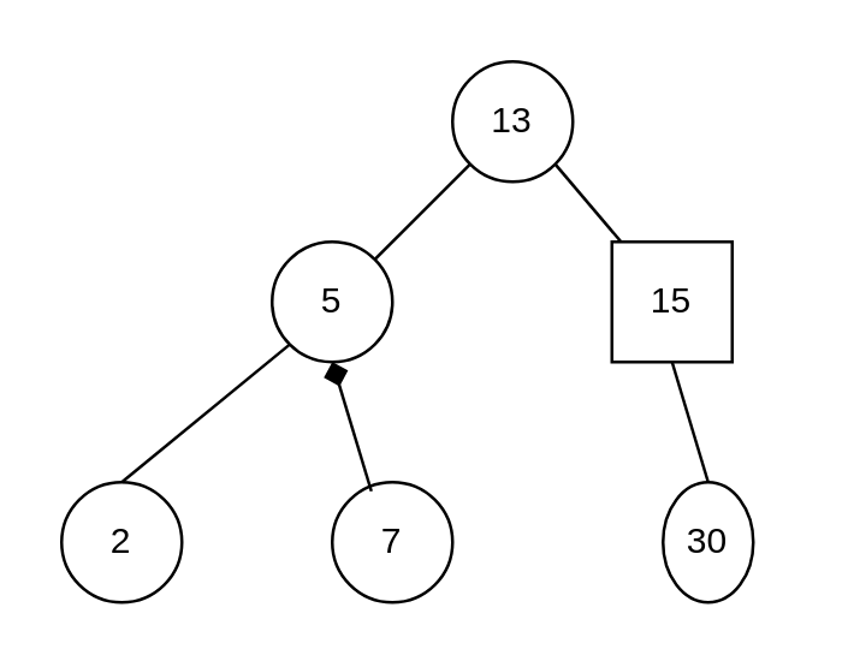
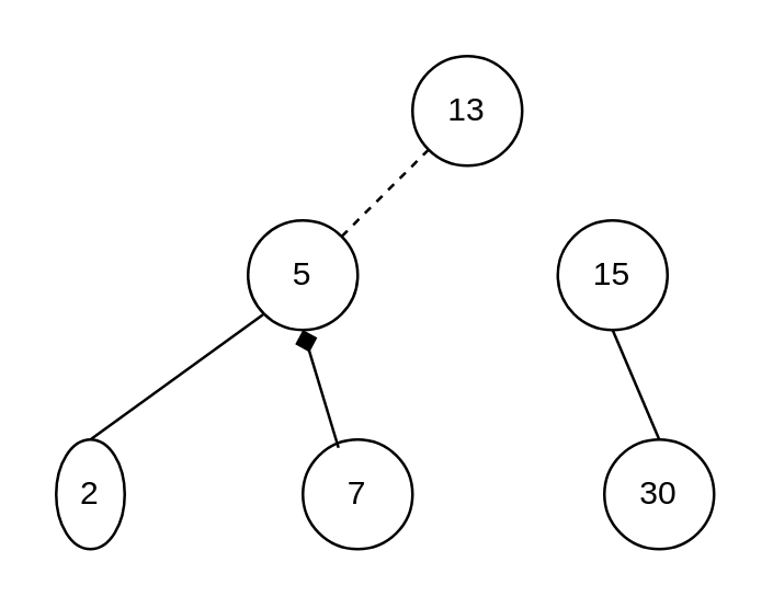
  <mxCell id="0" />
  <mxCell id="1" parent="0" />
  <mxCell id="2" value="13" style="ellipse;whiteSpace=wrap;html=1;aspect=fixed;" vertex="1" parent="1"><mxGeometry x="150" y="20" width="40" height="40" as="geometry" /></mxCell>
- <mxCell id="3" value="15" style="whiteSpace=wrap;html=1;aspect=fixed;rounded=0;" vertex="1" parent="1"><mxGeometry x="203" y="80" width="40" height="40" as="geometry" /></mxCell>
+ <mxCell id="3" value="15" style="ellipse;whiteSpace=wrap;html=1;aspect=fixed;" vertex="1" parent="1"><mxGeometry x="203" y="80" width="40" height="40" as="geometry" /></mxCell>
  <mxCell id="4" value="5" style="ellipse;whiteSpace=wrap;html=1;aspect=fixed;" vertex="1" parent="1"><mxGeometry x="90" y="80" width="40" height="40" as="geometry" /></mxCell>
- <mxCell id="5" value="30" style="ellipse;whiteSpace=wrap;html=1;aspect=fixed;" vertex="1" parent="1"><mxGeometry x="220" y="160" width="30" height="40" as="geometry" /></mxCell>
+ <mxCell id="5" value="30" style="ellipse;whiteSpace=wrap;html=1;aspect=fixed;" vertex="1" parent="1"><mxGeometry x="220" y="160" width="40" height="40" as="geometry" /></mxCell>
  <mxCell id="6" value="7" style="ellipse;whiteSpace=wrap;html=1;aspect=fixed;" vertex="1" parent="1"><mxGeometry x="110" y="160" width="40" height="40" as="geometry" /></mxCell>
- <mxCell id="7" value="2" style="ellipse;whiteSpace=wrap;html=1;aspect=fixed;" vertex="1" parent="1"><mxGeometry x="20" y="160" width="40" height="40" as="geometry" /></mxCell>
- <mxCell id="8" value="" style="endArrow=none;html=1;entryX=0;entryY=1;entryDx=0;entryDy=0;exitX=1;exitY=0;exitDx=0;exitDy=0;" edge="1" parent="1" source="4" target="2"><mxGeometry width="50" height="50" relative="1" as="geometry"><mxPoint x="20" y="270" as="sourcePoint" /><mxPoint x="70" y="220" as="targetPoint" /></mxGeometry></mxCell>
- <mxCell id="9" value="" style="endArrow=none;html=1;entryX=1;entryY=1;entryDx=0;entryDy=0;" edge="1" parent="1" source="3" target="2"><mxGeometry width="50" height="50" relative="1" as="geometry"><mxPoint x="134" y="96" as="sourcePoint" /><mxPoint x="166" y="64" as="targetPoint" /></mxGeometry></mxCell>
+ <mxCell id="7" value="2" style="ellipse;whiteSpace=wrap;html=1;aspect=fixed;" vertex="1" parent="1"><mxGeometry x="20" y="160" width="25" height="40" as="geometry" /></mxCell>
+ <mxCell id="8" value="" style="endArrow=none;html=1;entryX=0;entryY=1;entryDx=0;entryDy=0;exitX=1;exitY=0;exitDx=0;exitDy=0;dashed=1;" edge="1" parent="1" source="4" target="2"><mxGeometry width="50" height="50" relative="1" as="geometry"><mxPoint x="20" y="270" as="sourcePoint" /><mxPoint x="70" y="220" as="targetPoint" /></mxGeometry></mxCell>
  <mxCell id="10" value="" style="endArrow=diamond;html=1;entryX=0.5;entryY=1;entryDx=0;entryDy=0;exitX=0.325;exitY=0.075;exitDx=0;exitDy=0;exitPerimeter=0;" edge="1" parent="1" source="6" target="4"><mxGeometry width="50" height="50" relative="1" as="geometry"><mxPoint x="144" y="106" as="sourcePoint" /><mxPoint x="176" y="74" as="targetPoint" /></mxGeometry></mxCell>
  <mxCell id="11" value="" style="endArrow=none;html=1;entryX=0;entryY=1;entryDx=0;entryDy=0;exitX=0.5;exitY=0;exitDx=0;exitDy=0;" edge="1" parent="1" source="7" target="4"><mxGeometry width="50" height="50" relative="1" as="geometry"><mxPoint x="154" y="116" as="sourcePoint" /><mxPoint x="186" y="84" as="targetPoint" /></mxGeometry></mxCell>
  <mxCell id="12" value="" style="endArrow=none;html=1;entryX=0.5;entryY=1;entryDx=0;entryDy=0;exitX=0.5;exitY=0;exitDx=0;exitDy=0;" edge="1" parent="1" source="5" target="3"><mxGeometry width="50" height="50" relative="1" as="geometry"><mxPoint x="164" y="126" as="sourcePoint" /><mxPoint x="196" y="94" as="targetPoint" /></mxGeometry></mxCell>
